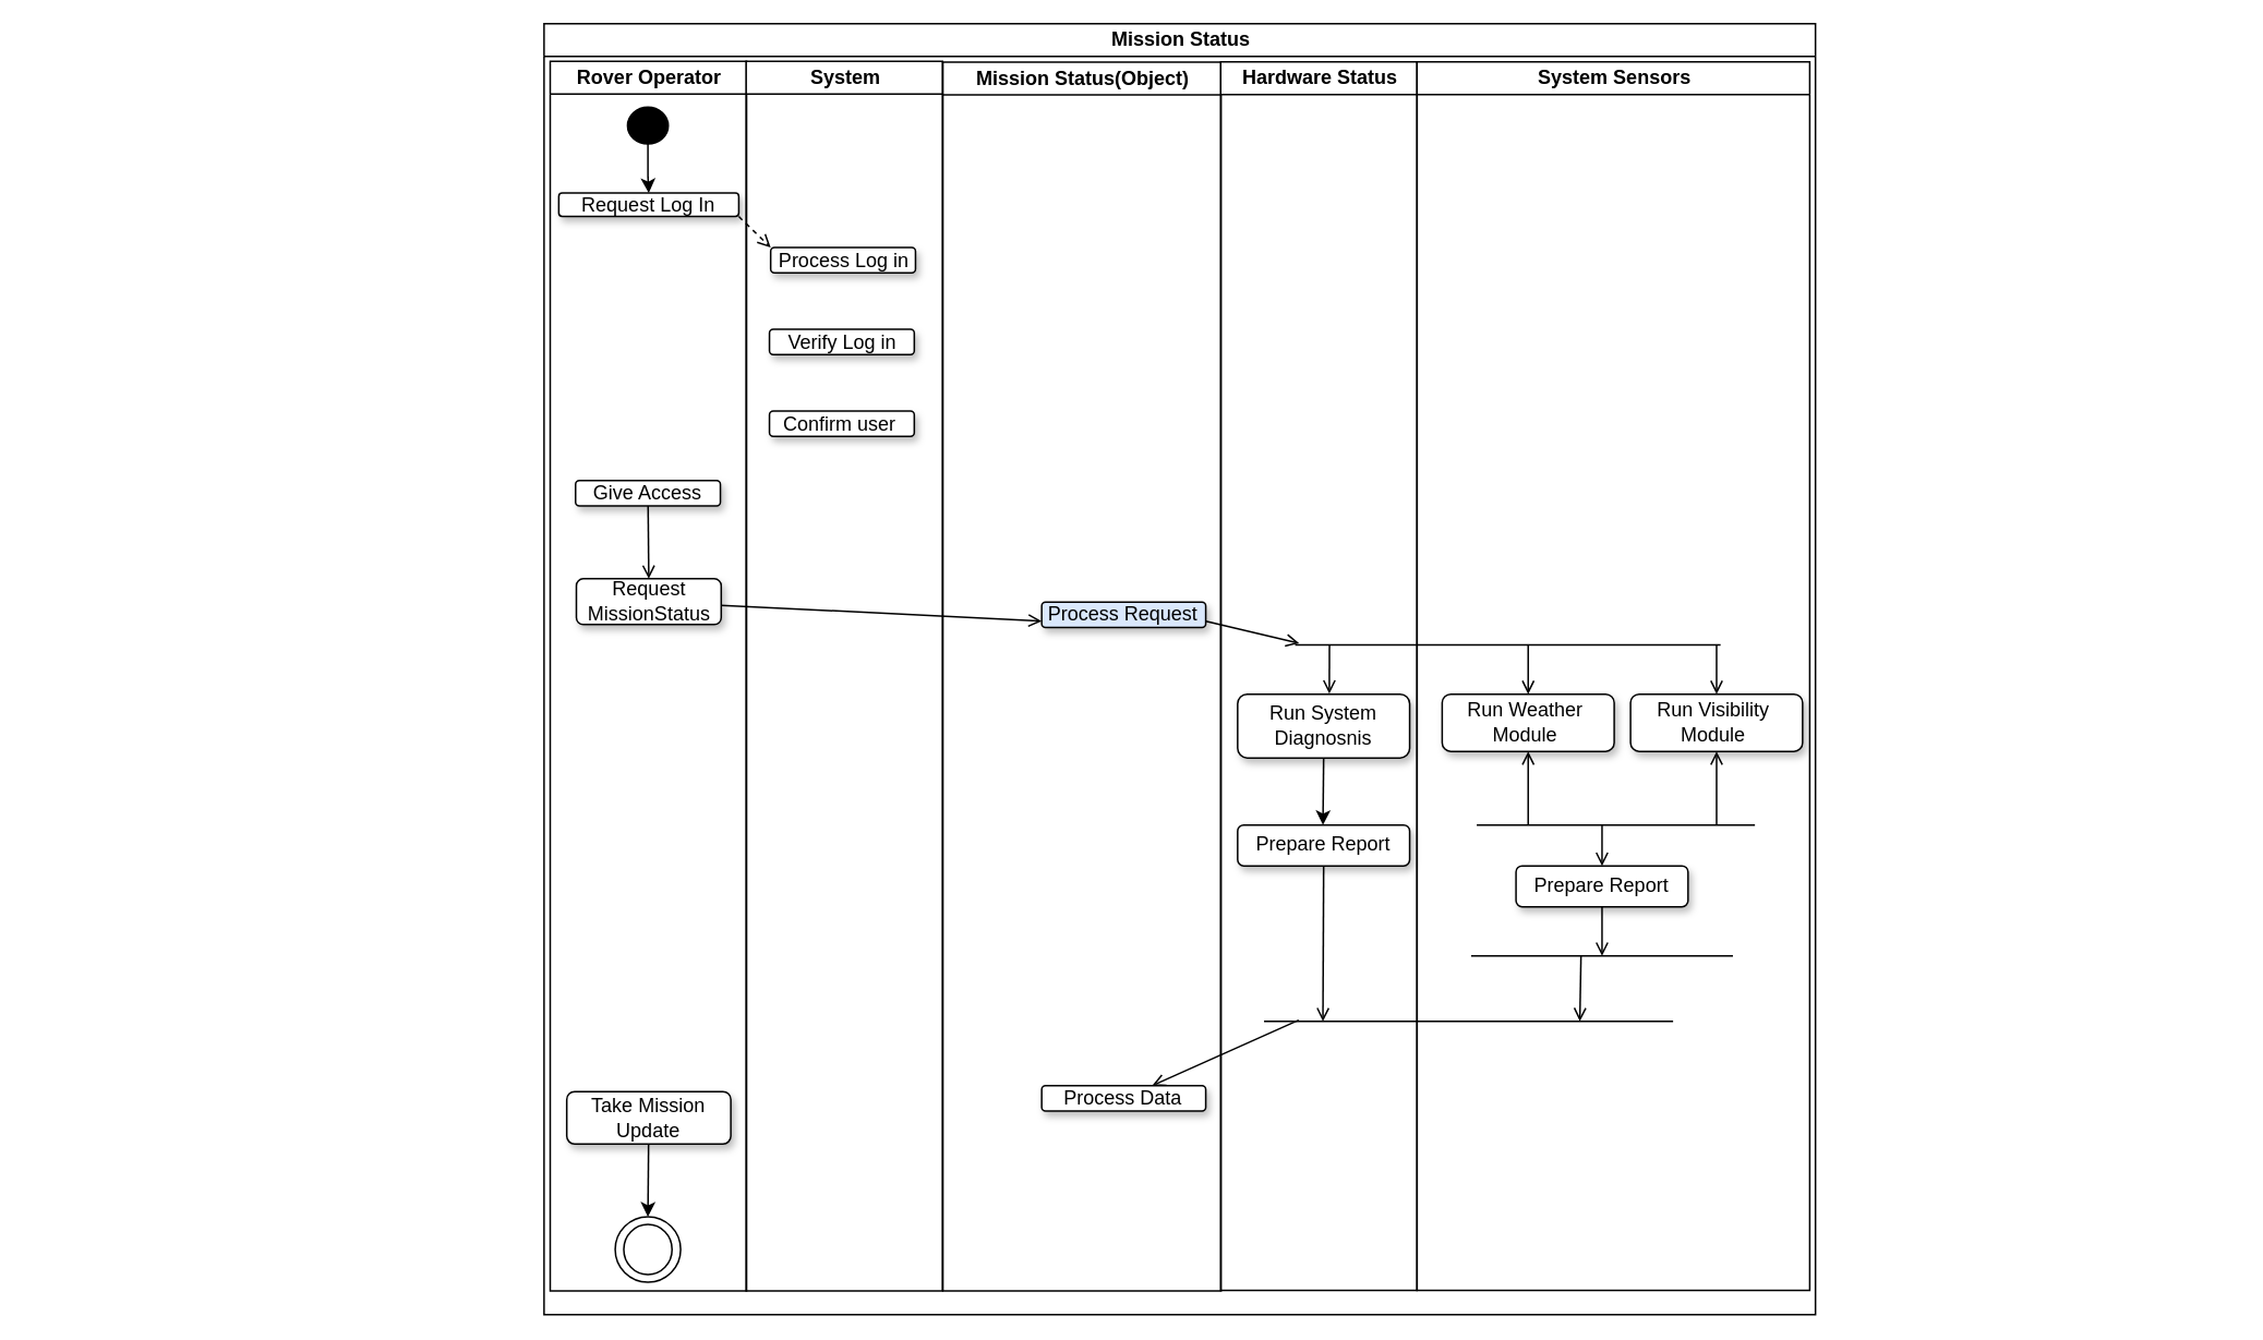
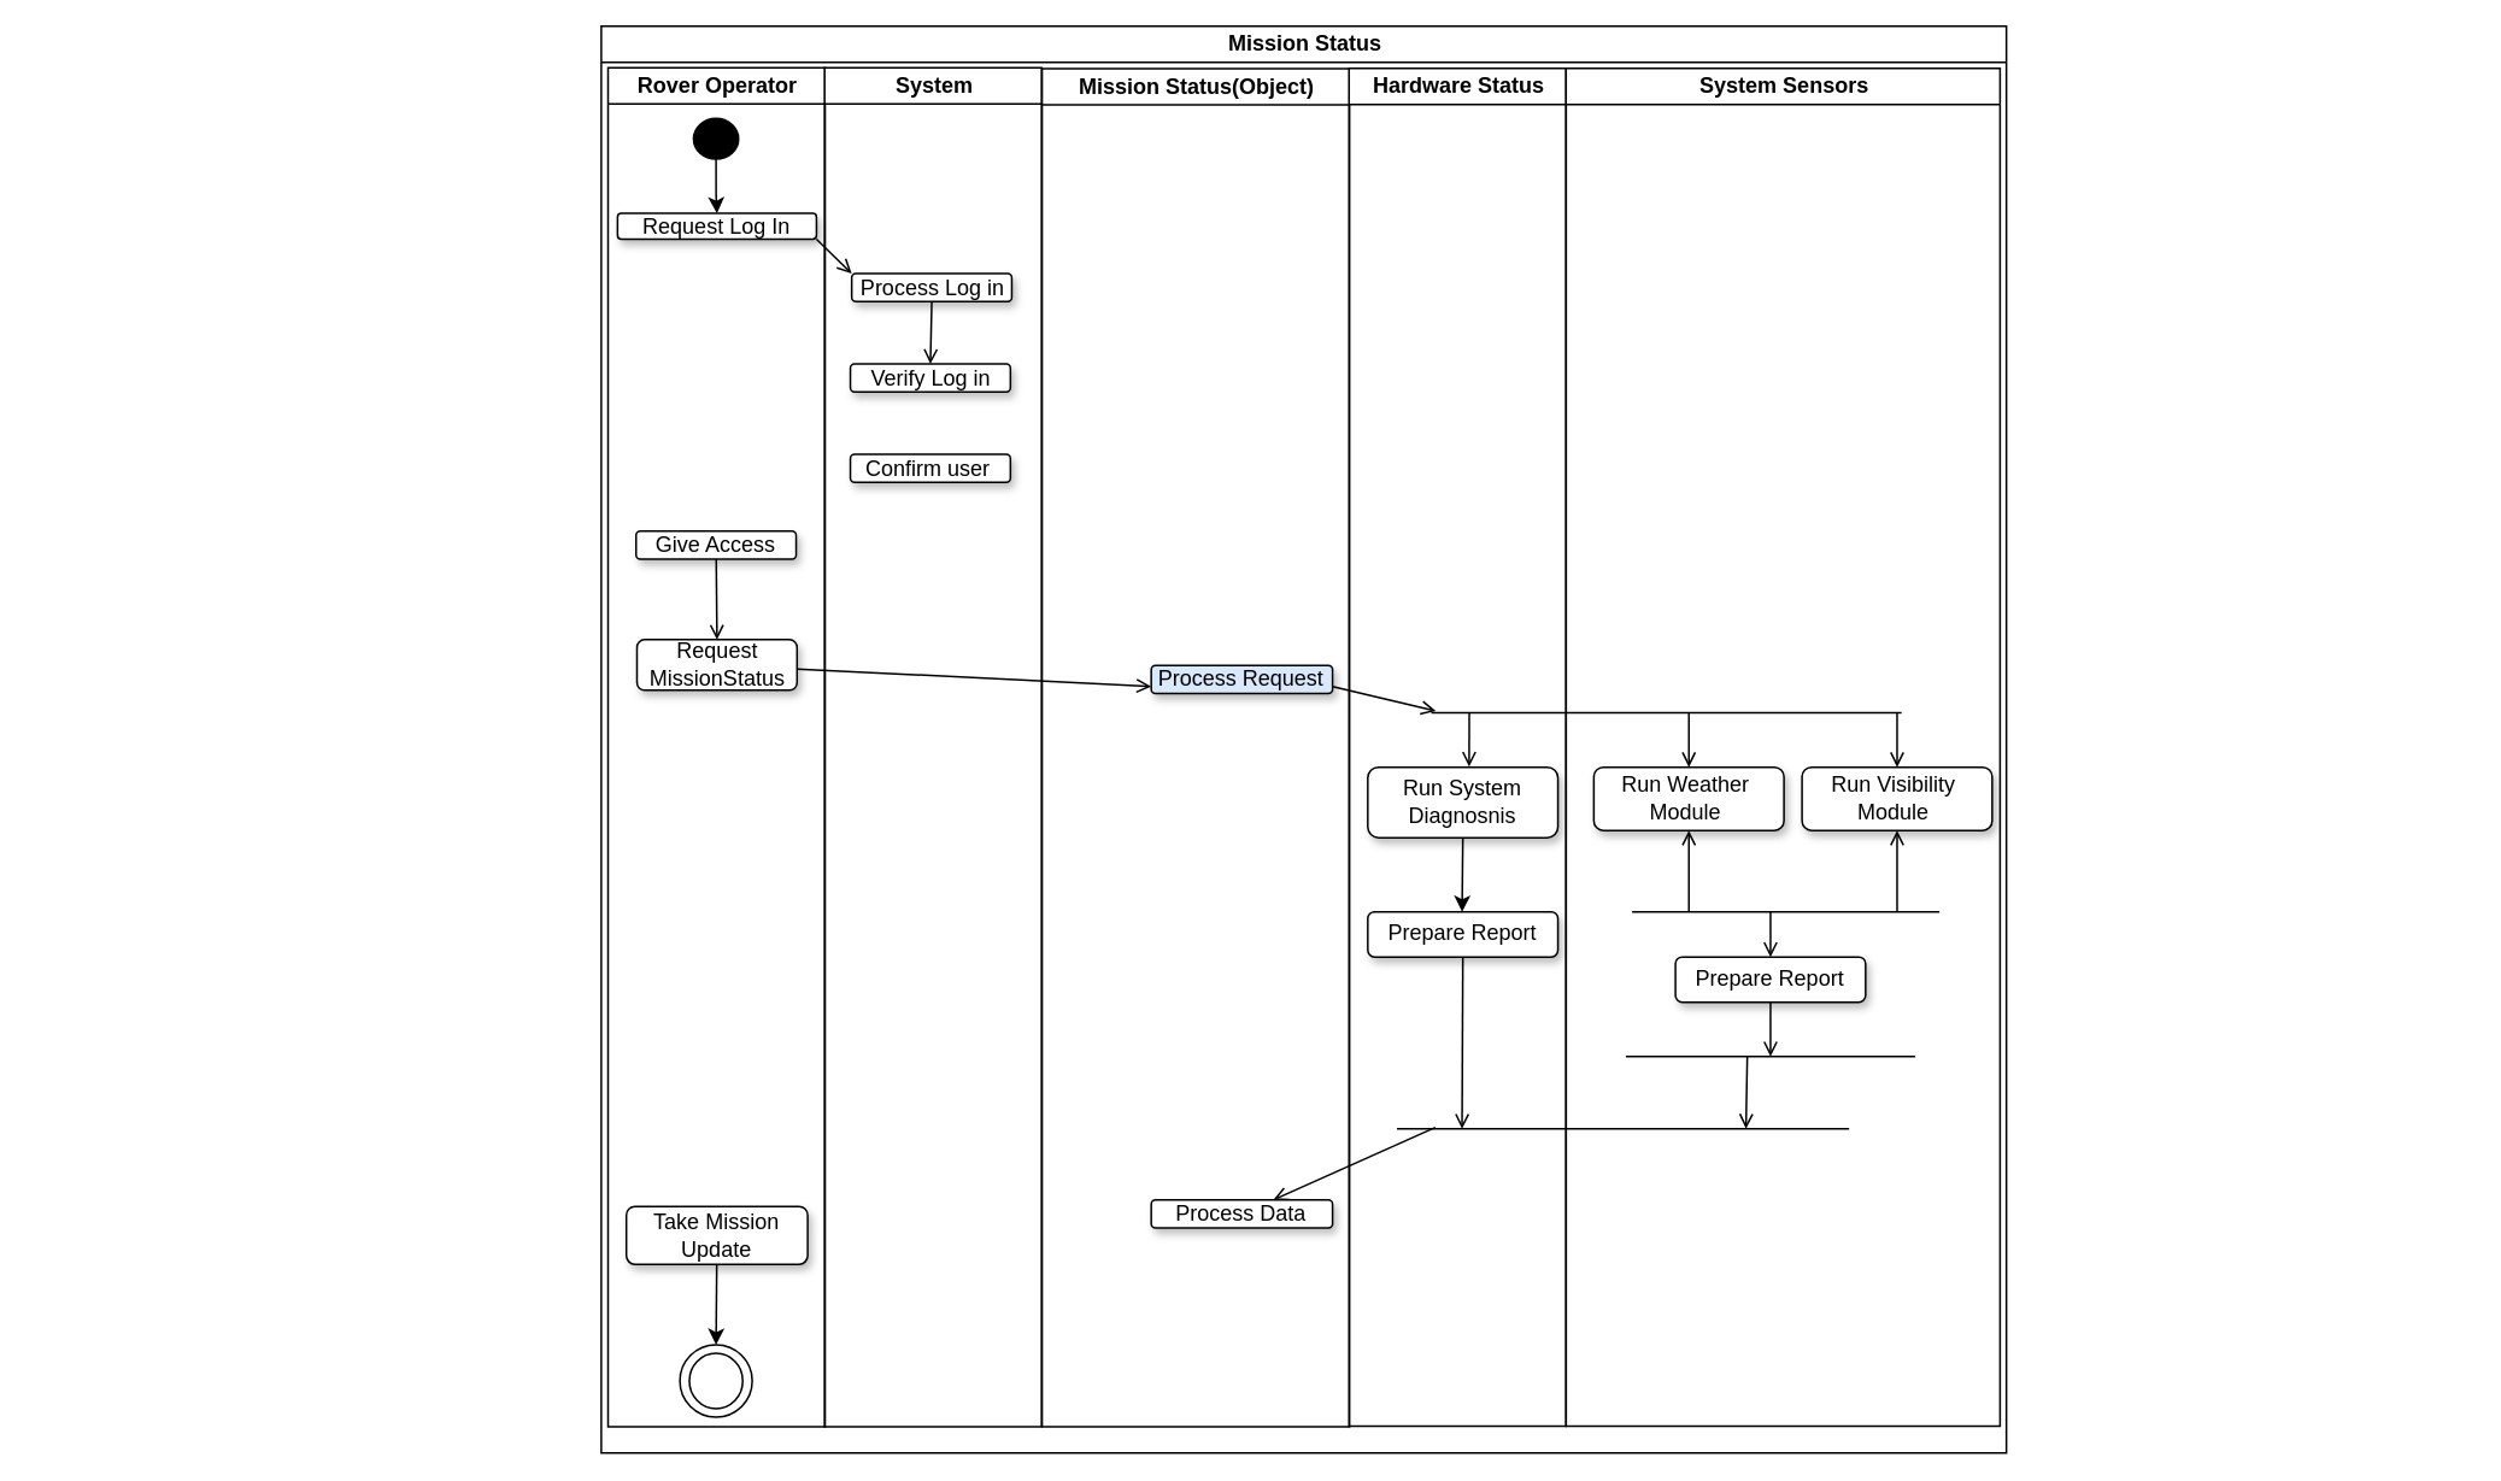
  <mxCell id="0" />
  <mxCell id="1" parent="0" />
  <mxCell id="2" value="Mission Status" style="swimlane;html=1;childLayout=stackLayout;resizeParent=1;resizeParentMax=0;horizontal=0;startSize=20;horizontalStack=0;direction=east;rotation=90;rounded=0;" vertex="1" parent="1"><mxGeometry x="326" y="20" width="789" height="777" as="geometry" /></mxCell>
  <mxCell id="3" value="Rover Operator" style="swimlane;html=1;startSize=20;horizontal=0;direction=east;rotation=90;rounded=0;" vertex="1" parent="1"><mxGeometry x="20" y="352.75" width="751.5" height="120" as="geometry" /></mxCell>
  <mxCell id="4" style="edgeStyle=orthogonalEdgeStyle;rounded=0;orthogonalLoop=1;jettySize=auto;html=1;entryX=0.5;entryY=0;entryDx=0;entryDy=0;" edge="1" parent="3" source="5" target="8"><mxGeometry relative="1" as="geometry" /></mxCell>
  <mxCell id="5" value="" style="ellipse;whiteSpace=wrap;html=1;direction=east;rotation=90;fillColor=#000000;rounded=0;" vertex="1" parent="3"><mxGeometry x="364.22" y="-289" width="22.5" height="24.88" as="geometry" /></mxCell>
  <mxCell id="6" value="" style="ellipse;whiteSpace=wrap;html=1;direction=east;rotation=90;rounded=0;" vertex="1" parent="3"><mxGeometry x="355.47" y="390.5" width="40" height="40" as="geometry" /></mxCell>
  <mxCell id="7" value="" style="ellipse;whiteSpace=wrap;html=1;direction=east;rotation=90;rounded=0;" vertex="1" parent="3"><mxGeometry x="360.22" y="395.75" width="30.5" height="29.5" as="geometry" /></mxCell>
  <mxCell id="8" value="Request Log In" style="rounded=1;whiteSpace=wrap;html=1;perimeterSpacing=0;glass=0;shadow=1;" vertex="1" parent="3"><mxGeometry x="321" y="-235.28" width="110" height="14.28" as="geometry" /></mxCell>
  <mxCell id="9" style="rounded=0;orthogonalLoop=1;jettySize=auto;html=1;endArrow=open;endFill=0;entryX=0.5;entryY=0;entryDx=0;entryDy=0;" edge="1" parent="3" source="10" target="11"><mxGeometry relative="1" as="geometry"><mxPoint x="375.332" y="-39.0" as="targetPoint" /><mxPoint x="376.66" y="-98.311" as="sourcePoint" /></mxGeometry></mxCell>
  <mxCell id="10" value="Give Access" style="rounded=1;whiteSpace=wrap;html=1;glass=0;shadow=1;" vertex="1" parent="3"><mxGeometry x="331.25" y="-59.5" width="88.5" height="15.5" as="geometry" /></mxCell>
  <mxCell id="11" value="Request MissionStatus" style="rounded=1;whiteSpace=wrap;html=1;glass=0;shadow=1;" vertex="1" parent="3"><mxGeometry x="331.75" y="0.5" width="88.5" height="28" as="geometry" /></mxCell>
  <mxCell id="12" style="hachureGap=4;orthogonalLoop=1;jettySize=auto;html=1;entryX=0;entryY=0.5;entryDx=0;entryDy=0;fontFamily=Architects Daughter;fontSource=https%3A%2F%2Ffonts.googleapis.com%2Fcss%3Ffamily%3DArchitects%2BDaughter;fontSize=16;" edge="1" parent="3" source="13" target="6"><mxGeometry relative="1" as="geometry" /></mxCell>
  <mxCell id="13" value="Take Mission Update" style="rounded=1;whiteSpace=wrap;html=1;shadow=1;" vertex="1" parent="3"><mxGeometry x="325.88" y="314" width="100.25" height="32" as="geometry" /></mxCell>
  <mxCell id="14" value="System&lt;br&gt;" style="swimlane;html=1;startSize=20;horizontal=0;direction=east;rotation=90;rounded=0;" vertex="1" parent="1"><mxGeometry x="139.75" y="352.75" width="751.5" height="120" as="geometry" /></mxCell>
  <mxCell id="15" value="Process Log in" style="rounded=1;whiteSpace=wrap;html=1;glass=0;shadow=1;" vertex="1" parent="14"><mxGeometry x="330.75" y="-202" width="88.5" height="15.5" as="geometry" /></mxCell>
  <mxCell id="16" value="Confirm user&amp;nbsp;" style="rounded=1;whiteSpace=wrap;html=1;glass=0;shadow=1;" vertex="1" parent="14"><mxGeometry x="330" y="-102" width="88.5" height="15.5" as="geometry" /></mxCell>
  <mxCell id="17" value="Verify Log in" style="rounded=1;whiteSpace=wrap;html=1;glass=0;shadow=1;" vertex="1" parent="14"><mxGeometry x="330" y="-152" width="88.5" height="15.5" as="geometry" /></mxCell>
+ <mxCell id="18" style="rounded=0;orthogonalLoop=1;jettySize=auto;html=1;entryX=0.5;entryY=0;entryDx=0;entryDy=0;exitX=0.5;exitY=1;exitDx=0;exitDy=0;endArrow=open;endFill=0;" edge="1" parent="14" source="15" target="17"><mxGeometry relative="1" as="geometry" /></mxCell>
  <mxCell id="19" value="Mission Status(Object)" style="swimlane;html=1;startSize=20;horizontal=0;direction=east;rotation=90;rounded=0;" vertex="1" parent="1"><mxGeometry x="285.25" y="328" width="751" height="170" as="geometry" /></mxCell>
  <mxCell id="20" value="" style="edgeStyle=orthogonalEdgeStyle;rounded=0;orthogonalLoop=1;jettySize=auto;html=1;endArrow=classic;endFill=1;" edge="1" parent="19"><mxGeometry relative="1" as="geometry"><mxPoint x="412.0" y="29" as="sourcePoint" /></mxGeometry></mxCell>
  <mxCell id="21" style="rounded=0;orthogonalLoop=1;jettySize=auto;html=1;exitX=1;exitY=0.75;exitDx=0;exitDy=0;endArrow=open;endFill=0;" edge="1" parent="19" source="22"><mxGeometry relative="1" as="geometry"><mxPoint x="508.25" y="64.75" as="targetPoint" /></mxGeometry></mxCell>
  <mxCell id="22" value="Process Request" style="rounded=1;whiteSpace=wrap;html=1;shadow=1;fillColor=#dae8fc;" vertex="1" parent="19"><mxGeometry x="350.88" y="39.5" width="100.25" height="15.5" as="geometry" /></mxCell>
  <mxCell id="23" style="hachureGap=4;orthogonalLoop=1;jettySize=auto;html=1;fontFamily=Architects Daughter;fontSource=https%3A%2F%2Ffonts.googleapis.com%2Fcss%3Ffamily%3DArchitects%2BDaughter;fontSize=16;endArrow=none;endFill=0;startArrow=open;startFill=0;" edge="1" parent="19" source="24"><mxGeometry relative="1" as="geometry"><mxPoint x="507.93" y="295.07" as="targetPoint" /></mxGeometry></mxCell>
  <mxCell id="24" value="Process Data" style="rounded=1;whiteSpace=wrap;html=1;shadow=1;" vertex="1" parent="19"><mxGeometry x="350.88" y="335.07" width="100.25" height="15.5" as="geometry" /></mxCell>
  <mxCell id="25" value="Hardware Status" style="swimlane;html=1;startSize=20;horizontal=0;direction=east;rotation=90;rounded=0;" vertex="1" parent="1"><mxGeometry x="430" y="352.75" width="751" height="120" as="geometry" /></mxCell>
  <mxCell id="26" value="" style="edgeStyle=orthogonalEdgeStyle;rounded=0;orthogonalLoop=1;jettySize=auto;html=1;endArrow=classic;endFill=1;" edge="1" parent="25"><mxGeometry relative="1" as="geometry"><mxPoint x="372" y="19" as="sourcePoint" /></mxGeometry></mxCell>
  <mxCell id="27" style="rounded=0;orthogonalLoop=1;jettySize=auto;html=1;endArrow=none;endFill=0;startArrow=open;startFill=0;exitX=0.533;exitY=-0.008;exitDx=0;exitDy=0;exitPerimeter=0;" edge="1" parent="25" source="29"><mxGeometry relative="1" as="geometry"><mxPoint x="382" y="41" as="targetPoint" /></mxGeometry></mxCell>
  <mxCell id="28" style="rounded=0;orthogonalLoop=1;jettySize=auto;html=1;exitX=0.5;exitY=1;exitDx=0;exitDy=0;" edge="1" parent="25" source="29"><mxGeometry relative="1" as="geometry"><mxPoint x="378" y="151" as="targetPoint" /></mxGeometry></mxCell>
  <mxCell id="29" value="Run System Diagnosnis" style="rounded=1;whiteSpace=wrap;html=1;shadow=1;" vertex="1" parent="25"><mxGeometry x="325.87" y="71" width="105.13" height="39" as="geometry" /></mxCell>
  <mxCell id="30" value="Prepare Report" style="rounded=1;whiteSpace=wrap;html=1;glass=0;shadow=1;" vertex="1" parent="25"><mxGeometry x="325.87" y="151" width="105.13" height="25" as="geometry" /></mxCell>
  <mxCell id="31" value="" style="endArrow=none;html=1;rounded=0;" edge="1" parent="25"><mxGeometry width="50" height="50" relative="1" as="geometry"><mxPoint x="342" y="271" as="sourcePoint" /><mxPoint x="592" y="271" as="targetPoint" /><Array as="points" /></mxGeometry></mxCell>
  <mxCell id="32" style="hachureGap=4;orthogonalLoop=1;jettySize=auto;html=1;fontFamily=Architects Daughter;fontSource=https%3A%2F%2Ffonts.googleapis.com%2Fcss%3Ffamily%3DArchitects%2BDaughter;fontSize=16;endArrow=open;endFill=0;exitX=0.5;exitY=1;exitDx=0;exitDy=0;" edge="1" parent="25" source="30"><mxGeometry relative="1" as="geometry"><mxPoint x="378" y="271" as="targetPoint" /><mxPoint x="378.58" y="246" as="sourcePoint" /></mxGeometry></mxCell>
  <mxCell id="33" value="" style="endArrow=none;html=1;rounded=0;" edge="1" parent="25"><mxGeometry width="50" height="50" relative="1" as="geometry"><mxPoint x="472" y="151" as="sourcePoint" /><mxPoint x="642" y="151" as="targetPoint" /><Array as="points" /></mxGeometry></mxCell>
- <mxCell id="34" style="rounded=0;orthogonalLoop=1;jettySize=auto;html=1;entryX=0;entryY=0;entryDx=0;entryDy=0;exitX=1;exitY=1;exitDx=0;exitDy=0;endArrow=open;endFill=0;dashed=1;" edge="1" parent="1" source="8" target="15"><mxGeometry relative="1" as="geometry"><mxPoint x="483.25" y="168.5" as="targetPoint" /></mxGeometry></mxCell>
+ <mxCell id="34" style="rounded=0;orthogonalLoop=1;jettySize=auto;html=1;entryX=0;entryY=0;entryDx=0;entryDy=0;exitX=1;exitY=1;exitDx=0;exitDy=0;endArrow=open;endFill=0;" edge="1" parent="1" source="8" target="15"><mxGeometry relative="1" as="geometry"><mxPoint x="483.25" y="168.5" as="targetPoint" /></mxGeometry></mxCell>
  <mxCell id="35" value="System Sensors" style="swimlane;html=1;startSize=20;horizontal=0;direction=east;rotation=90;rounded=0;" vertex="1" parent="1"><mxGeometry x="610" y="292.75" width="751" height="240" as="geometry"><mxRectangle x="874" y="-66" width="40" height="120" as="alternateBounds" /></mxGeometry></mxCell>
  <mxCell id="36" value="" style="edgeStyle=orthogonalEdgeStyle;rounded=0;orthogonalLoop=1;jettySize=auto;html=1;endArrow=classic;endFill=1;" edge="1" parent="35"><mxGeometry relative="1" as="geometry"><mxPoint x="430" y="76" as="sourcePoint" /></mxGeometry></mxCell>
  <mxCell id="37" style="hachureGap=4;orthogonalLoop=1;jettySize=auto;html=1;fontFamily=Architects Daughter;fontSource=https%3A%2F%2Ffonts.googleapis.com%2Fcss%3Ffamily%3DArchitects%2BDaughter;fontSize=16;endArrow=none;endFill=0;startArrow=open;startFill=0;" edge="1" parent="35" source="39"><mxGeometry relative="1" as="geometry"><mxPoint x="323.435" y="101" as="targetPoint" /></mxGeometry></mxCell>
  <mxCell id="38" style="hachureGap=4;orthogonalLoop=1;jettySize=auto;html=1;fontFamily=Architects Daughter;fontSource=https%3A%2F%2Ffonts.googleapis.com%2Fcss%3Ffamily%3DArchitects%2BDaughter;fontSize=16;endArrow=none;endFill=0;startArrow=open;startFill=0;" edge="1" parent="35" source="39"><mxGeometry relative="1" as="geometry"><mxPoint x="323.435" y="211" as="targetPoint" /></mxGeometry></mxCell>
  <mxCell id="39" value="Run Weather&amp;nbsp;&lt;br&gt;Module&amp;nbsp;" style="rounded=1;whiteSpace=wrap;html=1;shadow=1;" vertex="1" parent="35"><mxGeometry x="270.87" y="131" width="105.13" height="35" as="geometry" /></mxCell>
  <mxCell id="40" style="hachureGap=4;orthogonalLoop=1;jettySize=auto;html=1;fontFamily=Architects Daughter;fontSource=https%3A%2F%2Ffonts.googleapis.com%2Fcss%3Ffamily%3DArchitects%2BDaughter;fontSize=16;endArrow=none;endFill=0;startArrow=open;startFill=0;" edge="1" parent="35" source="42"><mxGeometry relative="1" as="geometry"><mxPoint x="438.565" y="101" as="targetPoint" /></mxGeometry></mxCell>
  <mxCell id="41" style="hachureGap=4;orthogonalLoop=1;jettySize=auto;html=1;fontFamily=Architects Daughter;fontSource=https%3A%2F%2Ffonts.googleapis.com%2Fcss%3Ffamily%3DArchitects%2BDaughter;fontSize=16;endArrow=none;endFill=0;startArrow=open;startFill=0;" edge="1" parent="35" source="42"><mxGeometry relative="1" as="geometry"><mxPoint x="438.565" y="211" as="targetPoint" /></mxGeometry></mxCell>
  <mxCell id="42" value="Run Visibility&amp;nbsp;&lt;br&gt;Module&amp;nbsp;" style="rounded=1;whiteSpace=wrap;html=1;shadow=1;" vertex="1" parent="35"><mxGeometry x="386" y="131" width="105.13" height="35" as="geometry" /></mxCell>
  <mxCell id="43" style="hachureGap=4;orthogonalLoop=1;jettySize=auto;html=1;fontFamily=Architects Daughter;fontSource=https%3A%2F%2Ffonts.googleapis.com%2Fcss%3Ffamily%3DArchitects%2BDaughter;fontSize=16;endArrow=none;endFill=0;startArrow=open;startFill=0;" edge="1" parent="35" source="45"><mxGeometry relative="1" as="geometry"><mxPoint x="368.565" y="211" as="targetPoint" /></mxGeometry></mxCell>
  <mxCell id="44" style="hachureGap=4;orthogonalLoop=1;jettySize=auto;html=1;fontFamily=Architects Daughter;fontSource=https%3A%2F%2Ffonts.googleapis.com%2Fcss%3Ffamily%3DArchitects%2BDaughter;fontSize=16;endArrow=open;endFill=0;" edge="1" parent="35" source="45"><mxGeometry relative="1" as="geometry"><mxPoint x="368.565" y="291" as="targetPoint" /></mxGeometry></mxCell>
  <mxCell id="45" value="Prepare Report" style="rounded=1;whiteSpace=wrap;html=1;glass=0;shadow=1;" vertex="1" parent="35"><mxGeometry x="316" y="236" width="105.13" height="25" as="geometry" /></mxCell>
  <mxCell id="46" value="" style="endArrow=none;html=1;rounded=0;" edge="1" parent="35"><mxGeometry width="50" height="50" relative="1" as="geometry"><mxPoint x="288.56" y="291" as="sourcePoint" /><mxPoint x="448.56" y="291" as="targetPoint" /><Array as="points" /></mxGeometry></mxCell>
  <mxCell id="47" style="hachureGap=4;orthogonalLoop=1;jettySize=auto;html=1;fontFamily=Architects Daughter;fontSource=https%3A%2F%2Ffonts.googleapis.com%2Fcss%3Ffamily%3DArchitects%2BDaughter;fontSize=16;endArrow=open;endFill=0;" edge="1" parent="35"><mxGeometry relative="1" as="geometry"><mxPoint x="355" y="331" as="targetPoint" /><mxPoint x="355.71" y="291" as="sourcePoint" /></mxGeometry></mxCell>
  <mxCell id="48" value="" style="endArrow=none;html=1;rounded=0;" edge="1" parent="35"><mxGeometry width="50" height="50" relative="1" as="geometry"><mxPoint x="181" y="101" as="sourcePoint" /><mxPoint x="441" y="101" as="targetPoint" /><Array as="points" /></mxGeometry></mxCell>
  <mxCell id="49" style="rounded=0;orthogonalLoop=1;jettySize=auto;html=1;entryX=0;entryY=0.75;entryDx=0;entryDy=0;endArrow=open;endFill=0;" edge="1" parent="1" source="11" target="22"><mxGeometry relative="1" as="geometry" /></mxCell>
